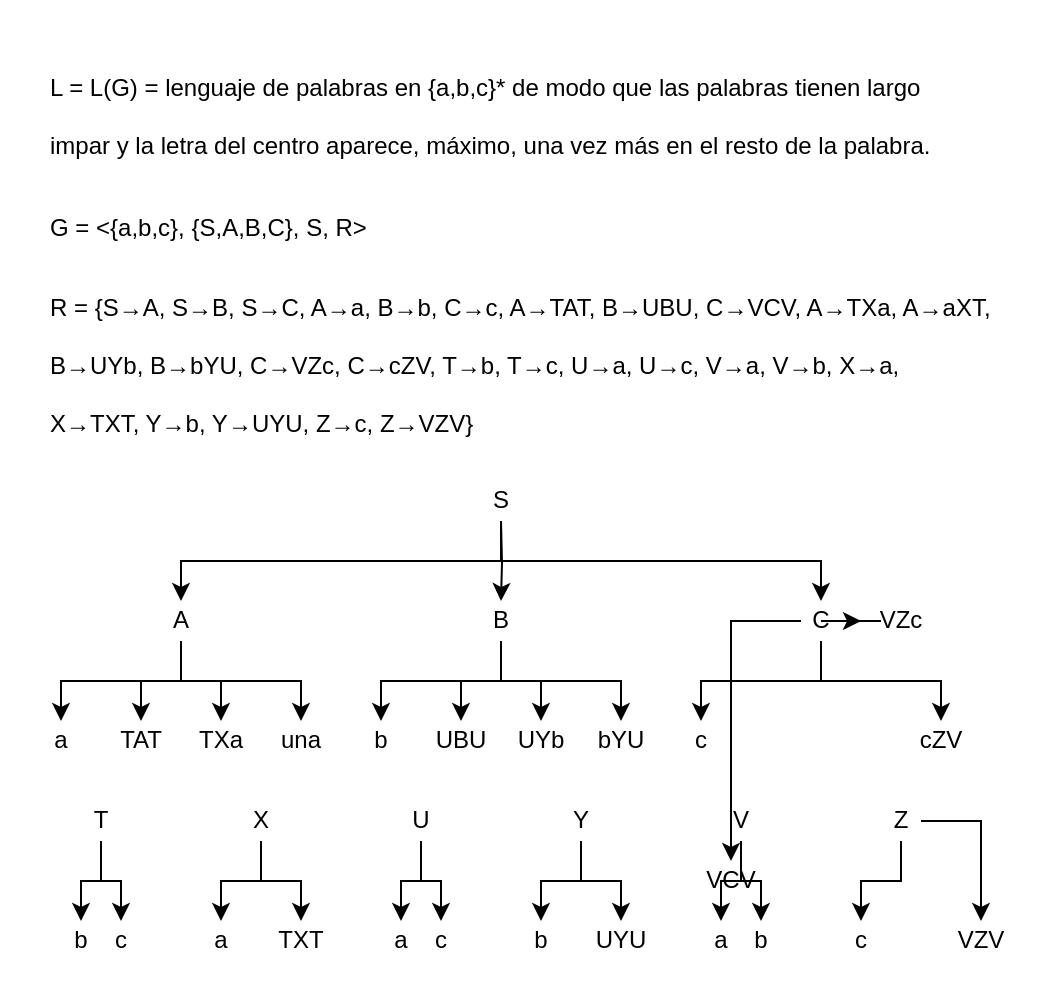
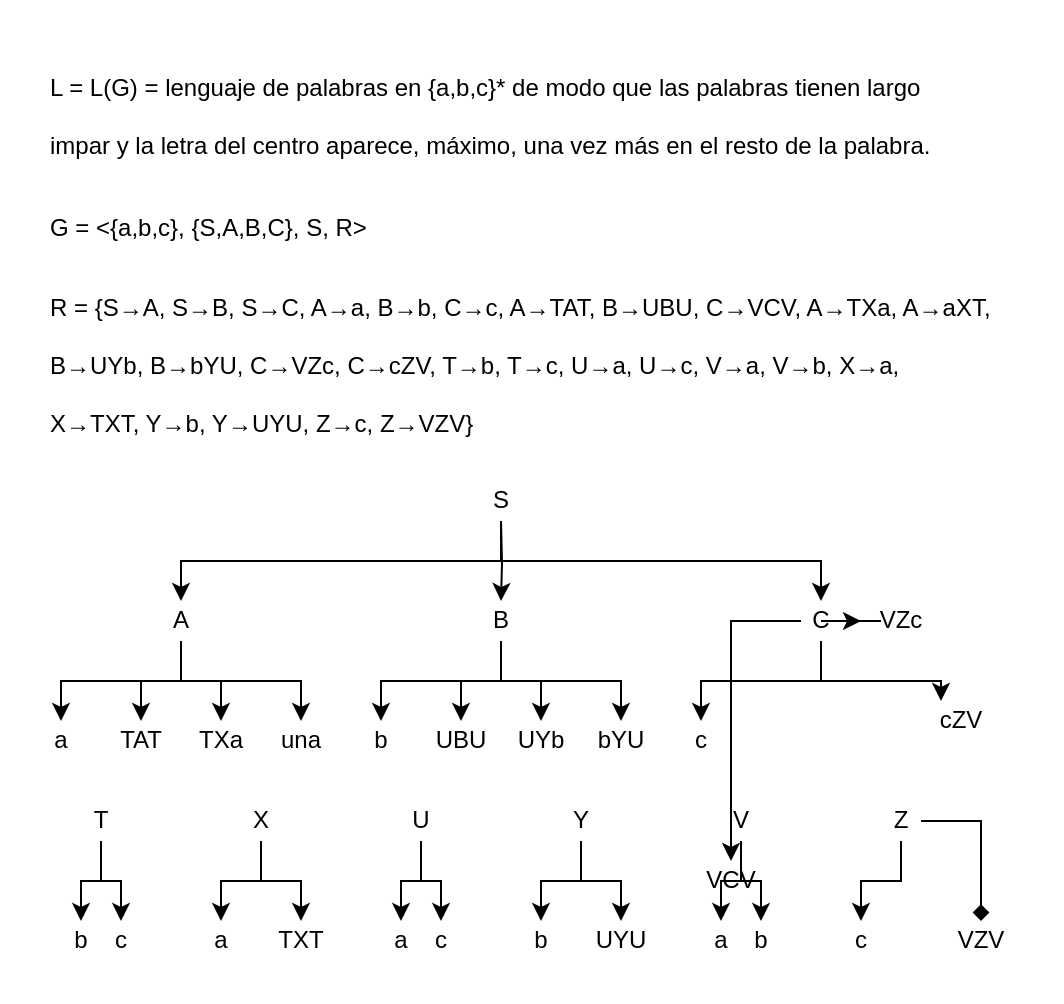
  <mxCell id="0" />
  <mxCell id="1" parent="0" />
  <mxCell id="2" value="&lt;h1&gt;&lt;span style=&quot;font-weight: normal ; font-size: 12px&quot;&gt;&lt;font style=&quot;font-size: 12px&quot;&gt;&lt;span&gt;&lt;span&gt;L = L(G) = lenguaje de palabras en {a,b,c}* de modo que las palabras tienen&amp;nbsp;&lt;/span&gt;&lt;/span&gt;&lt;/font&gt;largo&lt;br&gt;impar y la letra del centro aparece, máximo, una vez más en el resto de la palabra.&lt;/span&gt;&lt;/h1&gt;" style="text;html=1;strokeColor=none;fillColor=none;spacing=5;spacingTop=-20;whiteSpace=wrap;overflow=hidden;rounded=0;align=left;" parent="1" vertex="1"><mxGeometry x="20" y="20" width="480" height="70" as="geometry" /></mxCell>
  <mxCell id="3" value="&lt;h1&gt;&lt;font style=&quot;font-size: 12px ; font-weight: normal&quot;&gt;&lt;font&gt;&lt;span style=&quot;text-align: center&quot;&gt;G = &amp;lt;{a,b,c}, {S,A,B,C}, S, R&lt;/span&gt;&lt;/font&gt;&amp;gt;&lt;/font&gt;&lt;/h1&gt;" style="text;html=1;strokeColor=none;fillColor=none;spacing=5;spacingTop=-20;whiteSpace=wrap;overflow=hidden;rounded=0;" parent="1" vertex="1"><mxGeometry x="20" y="90" width="440" height="40" as="geometry" /></mxCell>
  <mxCell id="4" value="&lt;h1&gt;&lt;span style=&quot;font-weight: normal ; font-size: 12px&quot;&gt;&lt;font style=&quot;font-size: 12px&quot;&gt;&lt;font style=&quot;font-size: 12px&quot;&gt;&lt;font style=&quot;font-size: 12px&quot;&gt;&lt;font style=&quot;font-size: 12px&quot;&gt;&lt;font style=&quot;font-size: 12px&quot;&gt;&lt;font style=&quot;font-size: 12px&quot;&gt;&lt;font style=&quot;font-size: 12px&quot;&gt;&lt;font style=&quot;font-size: 12px&quot;&gt;&lt;span style=&quot;text-align: center&quot;&gt;R = {&lt;/span&gt;&lt;/font&gt;&lt;/font&gt;&lt;/font&gt;&lt;/font&gt;&lt;/font&gt;&lt;/font&gt;&lt;/font&gt;&lt;/font&gt;&lt;font style=&quot;font-size: 12px&quot;&gt;S→A, S→B,&amp;nbsp;&lt;/font&gt;&lt;font style=&quot;font-size: 12px&quot;&gt;S→C, A&lt;/font&gt;&lt;font style=&quot;font-size: 12px&quot;&gt;→a, B→b, C&lt;/font&gt;&lt;font style=&quot;font-size: 12px&quot;&gt;→c, A&lt;/font&gt;&lt;font style=&quot;font-size: 12px&quot;&gt;→TAT, B→UBU, C&lt;/font&gt;&lt;font style=&quot;font-size: 12px&quot;&gt;→VCV, A&lt;/font&gt;&lt;font style=&quot;font-size: 12px&quot;&gt;→TXa, A→aXT, B&lt;/font&gt;&lt;font style=&quot;font-size: 12px&quot;&gt;→UYb, B&lt;/font&gt;&lt;font style=&quot;font-size: 12px&quot;&gt;→bYU, C→VZc, C&lt;/font&gt;&lt;font style=&quot;font-size: 12px&quot;&gt;→cZV, T&lt;/font&gt;&lt;font style=&quot;font-size: 12px&quot;&gt;→b, T→c, U&lt;/font&gt;&lt;font style=&quot;font-size: 12px&quot;&gt;→a, U&lt;/font&gt;&lt;font style=&quot;font-size: 12px&quot;&gt;→c, V→a, V&lt;/font&gt;&lt;font style=&quot;font-size: 12px&quot;&gt;→b, X&lt;/font&gt;&lt;font style=&quot;font-size: 12px&quot;&gt;→a, X→TXT, Y&lt;/font&gt;&lt;font style=&quot;font-size: 12px&quot;&gt;→b, Y&lt;/font&gt;&lt;font style=&quot;font-size: 12px&quot;&gt;→UYU, Z→c, Z&lt;/font&gt;&lt;font style=&quot;font-size: 12px&quot;&gt;→VZV&lt;/font&gt;}&lt;/span&gt;&lt;/h1&gt;" style="text;html=1;strokeColor=none;fillColor=none;spacing=5;spacingTop=-20;whiteSpace=wrap;overflow=hidden;rounded=0;" parent="1" vertex="1"><mxGeometry x="20" y="130" width="480" height="90" as="geometry" /></mxCell>
  <mxCell id="5" style="edgeStyle=orthogonalEdgeStyle;rounded=0;orthogonalLoop=1;jettySize=auto;html=1;" edge="1" parent="1" target="13"><mxGeometry relative="1" as="geometry"><mxPoint x="250" y="260" as="sourcePoint" /><Array as="points"><mxPoint x="250" y="280" /><mxPoint x="90" y="280" /></Array></mxGeometry></mxCell>
  <mxCell id="6" style="edgeStyle=orthogonalEdgeStyle;rounded=0;orthogonalLoop=1;jettySize=auto;html=1;" edge="1" parent="1" target="18"><mxGeometry relative="1" as="geometry"><mxPoint x="250" y="260" as="sourcePoint" /></mxGeometry></mxCell>
  <mxCell id="7" style="edgeStyle=orthogonalEdgeStyle;rounded=0;orthogonalLoop=1;jettySize=auto;html=1;" edge="1" parent="1" target="23"><mxGeometry relative="1" as="geometry"><mxPoint x="250" y="260" as="sourcePoint" /><Array as="points"><mxPoint x="250" y="280" /><mxPoint x="410" y="280" /></Array></mxGeometry></mxCell>
  <mxCell id="8" value="S" style="text;html=1;align=center;verticalAlign=middle;resizable=0;points=[];autosize=1;" vertex="1" parent="1"><mxGeometry x="240" y="240" width="20" height="20" as="geometry" /></mxCell>
  <mxCell id="9" style="edgeStyle=orthogonalEdgeStyle;rounded=0;orthogonalLoop=1;jettySize=auto;html=1;" edge="1" parent="1" source="13" target="24"><mxGeometry relative="1" as="geometry" /></mxCell>
  <mxCell id="10" style="edgeStyle=orthogonalEdgeStyle;rounded=0;orthogonalLoop=1;jettySize=auto;html=1;" edge="1" parent="1" source="13" target="25"><mxGeometry relative="1" as="geometry"><Array as="points"><mxPoint x="90" y="340" /><mxPoint x="30" y="340" /></Array></mxGeometry></mxCell>
  <mxCell id="11" style="edgeStyle=orthogonalEdgeStyle;rounded=0;orthogonalLoop=1;jettySize=auto;html=1;" edge="1" parent="1" source="13" target="60"><mxGeometry relative="1" as="geometry" /></mxCell>
  <mxCell id="12" style="edgeStyle=orthogonalEdgeStyle;rounded=0;orthogonalLoop=1;jettySize=auto;html=1;" edge="1" parent="1" source="13" target="61"><mxGeometry relative="1" as="geometry"><Array as="points"><mxPoint x="90" y="340" /><mxPoint x="150" y="340" /></Array></mxGeometry></mxCell>
  <mxCell id="13" value="A" style="text;html=1;align=center;verticalAlign=middle;resizable=0;points=[];autosize=1;" vertex="1" parent="1"><mxGeometry x="80" y="300" width="20" height="20" as="geometry" /></mxCell>
  <mxCell id="14" style="edgeStyle=orthogonalEdgeStyle;rounded=0;orthogonalLoop=1;jettySize=auto;html=1;" edge="1" parent="1" source="18" target="27"><mxGeometry relative="1" as="geometry"><Array as="points"><mxPoint x="250" y="340" /><mxPoint x="190" y="340" /></Array></mxGeometry></mxCell>
  <mxCell id="15" style="edgeStyle=orthogonalEdgeStyle;rounded=0;orthogonalLoop=1;jettySize=auto;html=1;" edge="1" parent="1" source="18" target="26"><mxGeometry relative="1" as="geometry" /></mxCell>
  <mxCell id="16" style="edgeStyle=orthogonalEdgeStyle;rounded=0;orthogonalLoop=1;jettySize=auto;html=1;" edge="1" parent="1" source="18" target="62"><mxGeometry relative="1" as="geometry" /></mxCell>
  <mxCell id="17" style="edgeStyle=orthogonalEdgeStyle;rounded=0;orthogonalLoop=1;jettySize=auto;html=1;" edge="1" parent="1" source="18" target="63"><mxGeometry relative="1" as="geometry"><Array as="points"><mxPoint x="250" y="340" /><mxPoint x="310" y="340" /></Array></mxGeometry></mxCell>
  <mxCell id="18" value="B" style="text;html=1;align=center;verticalAlign=middle;resizable=0;points=[];autosize=1;" vertex="1" parent="1"><mxGeometry x="240" y="300" width="20" height="20" as="geometry" /></mxCell>
  <mxCell id="19" style="edgeStyle=orthogonalEdgeStyle;rounded=0;orthogonalLoop=1;jettySize=auto;html=1;" edge="1" parent="1" source="23" target="28"><mxGeometry relative="1" as="geometry"><Array as="points"><mxPoint x="410" y="340" /><mxPoint x="350" y="340" /></Array></mxGeometry></mxCell>
  <mxCell id="20" style="edgeStyle=orthogonalEdgeStyle;rounded=0;orthogonalLoop=1;jettySize=auto;html=1;" edge="1" parent="1" source="23" target="29"><mxGeometry relative="1" as="geometry" /></mxCell>
  <mxCell id="21" style="edgeStyle=orthogonalEdgeStyle;rounded=0;orthogonalLoop=1;jettySize=auto;html=1;" edge="1" parent="1" source="23" target="64"><mxGeometry relative="1" as="geometry" /></mxCell>
  <mxCell id="22" style="edgeStyle=orthogonalEdgeStyle;rounded=0;orthogonalLoop=1;jettySize=auto;html=1;" edge="1" parent="1" source="23" target="65"><mxGeometry relative="1" as="geometry"><Array as="points"><mxPoint x="410" y="340" /><mxPoint x="470" y="340" /></Array></mxGeometry></mxCell>
  <mxCell id="23" value="C" style="text;html=1;align=center;verticalAlign=middle;resizable=0;points=[];autosize=1;" vertex="1" parent="1"><mxGeometry x="400" y="300" width="20" height="20" as="geometry" /></mxCell>
  <mxCell id="24" value="TAT" style="text;html=1;align=center;verticalAlign=middle;resizable=0;points=[];autosize=1;" vertex="1" parent="1"><mxGeometry x="50" y="360" width="40" height="20" as="geometry" /></mxCell>
  <mxCell id="25" value="a" style="text;html=1;align=center;verticalAlign=middle;resizable=0;points=[];autosize=1;" vertex="1" parent="1"><mxGeometry x="20" y="360" width="20" height="20" as="geometry" /></mxCell>
  <mxCell id="26" value="UBU" style="text;html=1;align=center;verticalAlign=middle;resizable=0;points=[];autosize=1;" vertex="1" parent="1"><mxGeometry x="210" y="360" width="40" height="20" as="geometry" /></mxCell>
  <mxCell id="27" value="b" style="text;html=1;align=center;verticalAlign=middle;resizable=0;points=[];autosize=1;" vertex="1" parent="1"><mxGeometry x="180" y="360" width="20" height="20" as="geometry" /></mxCell>
  <mxCell id="28" value="c" style="text;html=1;align=center;verticalAlign=middle;resizable=0;points=[];autosize=1;" vertex="1" parent="1"><mxGeometry x="340" y="360" width="20" height="20" as="geometry" /></mxCell>
  <mxCell id="29" value="VCV" style="text;html=1;align=center;verticalAlign=middle;resizable=0;points=[];autosize=1;" vertex="1" parent="1"><mxGeometry x="345" y="430" width="40" height="20" as="geometry" /></mxCell>
  <mxCell id="30" style="edgeStyle=orthogonalEdgeStyle;rounded=0;orthogonalLoop=1;jettySize=auto;html=1;" edge="1" parent="1" source="32" target="33"><mxGeometry relative="1" as="geometry" /></mxCell>
  <mxCell id="31" style="edgeStyle=orthogonalEdgeStyle;rounded=0;orthogonalLoop=1;jettySize=auto;html=1;" edge="1" parent="1" source="32" target="34"><mxGeometry relative="1" as="geometry" /></mxCell>
  <mxCell id="32" value="X" style="text;html=1;align=center;verticalAlign=middle;resizable=0;points=[];autosize=1;" vertex="1" parent="1"><mxGeometry x="120" y="400" width="20" height="20" as="geometry" /></mxCell>
  <mxCell id="33" value="a" style="text;html=1;align=center;verticalAlign=middle;resizable=0;points=[];autosize=1;" vertex="1" parent="1"><mxGeometry x="100" y="460" width="20" height="20" as="geometry" /></mxCell>
  <mxCell id="34" value="TXT" style="text;html=1;align=center;verticalAlign=middle;resizable=0;points=[];autosize=1;" vertex="1" parent="1"><mxGeometry x="130" y="460" width="40" height="20" as="geometry" /></mxCell>
  <mxCell id="35" style="edgeStyle=orthogonalEdgeStyle;rounded=0;orthogonalLoop=1;jettySize=auto;html=1;" edge="1" parent="1" source="37" target="38"><mxGeometry relative="1" as="geometry" /></mxCell>
  <mxCell id="36" style="edgeStyle=orthogonalEdgeStyle;rounded=0;orthogonalLoop=1;jettySize=auto;html=1;" edge="1" parent="1" source="37" target="39"><mxGeometry relative="1" as="geometry" /></mxCell>
  <mxCell id="37" value="Y" style="text;html=1;align=center;verticalAlign=middle;resizable=0;points=[];autosize=1;" vertex="1" parent="1"><mxGeometry x="280" y="400" width="20" height="20" as="geometry" /></mxCell>
  <mxCell id="38" value="b" style="text;html=1;align=center;verticalAlign=middle;resizable=0;points=[];autosize=1;" vertex="1" parent="1"><mxGeometry x="260" y="460" width="20" height="20" as="geometry" /></mxCell>
  <mxCell id="39" value="UYU" style="text;html=1;align=center;verticalAlign=middle;resizable=0;points=[];autosize=1;" vertex="1" parent="1"><mxGeometry x="290" y="460" width="40" height="20" as="geometry" /></mxCell>
  <mxCell id="40" style="edgeStyle=orthogonalEdgeStyle;rounded=0;orthogonalLoop=1;jettySize=auto;html=1;" edge="1" parent="1" source="42" target="43"><mxGeometry relative="1" as="geometry" /></mxCell>
- <mxCell id="41" style="edgeStyle=orthogonalEdgeStyle;rounded=0;orthogonalLoop=1;jettySize=auto;html=1;" edge="1" parent="1" source="42" target="44"><mxGeometry relative="1" as="geometry" /></mxCell>
+ <mxCell id="41" style="edgeStyle=orthogonalEdgeStyle;rounded=0;orthogonalLoop=1;jettySize=auto;html=1;endArrow=diamond;" edge="1" parent="1" source="42" target="44"><mxGeometry relative="1" as="geometry" /></mxCell>
  <mxCell id="42" value="Z" style="text;html=1;align=center;verticalAlign=middle;resizable=0;points=[];autosize=1;" vertex="1" parent="1"><mxGeometry x="440" y="400" width="20" height="20" as="geometry" /></mxCell>
  <mxCell id="43" value="c" style="text;html=1;align=center;verticalAlign=middle;resizable=0;points=[];autosize=1;" vertex="1" parent="1"><mxGeometry x="420" y="460" width="20" height="20" as="geometry" /></mxCell>
  <mxCell id="44" value="VZV" style="text;html=1;align=center;verticalAlign=middle;resizable=0;points=[];autosize=1;" vertex="1" parent="1"><mxGeometry x="470" y="460" width="40" height="20" as="geometry" /></mxCell>
  <mxCell id="45" style="edgeStyle=orthogonalEdgeStyle;rounded=0;orthogonalLoop=1;jettySize=auto;html=1;" edge="1" parent="1" source="47" target="48"><mxGeometry relative="1" as="geometry" /></mxCell>
  <mxCell id="46" style="edgeStyle=orthogonalEdgeStyle;rounded=0;orthogonalLoop=1;jettySize=auto;html=1;" edge="1" parent="1" source="47" target="49"><mxGeometry relative="1" as="geometry" /></mxCell>
  <mxCell id="47" value="T" style="text;html=1;align=center;verticalAlign=middle;resizable=0;points=[];autosize=1;" vertex="1" parent="1"><mxGeometry x="40" y="400" width="20" height="20" as="geometry" /></mxCell>
  <mxCell id="48" value="b" style="text;html=1;align=center;verticalAlign=middle;resizable=0;points=[];autosize=1;" vertex="1" parent="1"><mxGeometry x="30" y="460" width="20" height="20" as="geometry" /></mxCell>
  <mxCell id="49" value="c" style="text;html=1;align=center;verticalAlign=middle;resizable=0;points=[];autosize=1;" vertex="1" parent="1"><mxGeometry x="50" y="460" width="20" height="20" as="geometry" /></mxCell>
  <mxCell id="50" style="edgeStyle=orthogonalEdgeStyle;rounded=0;orthogonalLoop=1;jettySize=auto;html=1;" edge="1" parent="1" source="52" target="53"><mxGeometry relative="1" as="geometry" /></mxCell>
  <mxCell id="51" style="edgeStyle=orthogonalEdgeStyle;rounded=0;orthogonalLoop=1;jettySize=auto;html=1;" edge="1" parent="1" source="52" target="54"><mxGeometry relative="1" as="geometry" /></mxCell>
  <mxCell id="52" value="U" style="text;html=1;align=center;verticalAlign=middle;resizable=0;points=[];autosize=1;" vertex="1" parent="1"><mxGeometry x="200" y="400" width="20" height="20" as="geometry" /></mxCell>
  <mxCell id="53" value="a" style="text;html=1;align=center;verticalAlign=middle;resizable=0;points=[];autosize=1;" vertex="1" parent="1"><mxGeometry x="190" y="460" width="20" height="20" as="geometry" /></mxCell>
  <mxCell id="54" value="c" style="text;html=1;align=center;verticalAlign=middle;resizable=0;points=[];autosize=1;" vertex="1" parent="1"><mxGeometry x="210" y="460" width="20" height="20" as="geometry" /></mxCell>
  <mxCell id="55" style="edgeStyle=orthogonalEdgeStyle;rounded=0;orthogonalLoop=1;jettySize=auto;html=1;" edge="1" parent="1" source="57" target="58"><mxGeometry relative="1" as="geometry" /></mxCell>
  <mxCell id="56" style="edgeStyle=orthogonalEdgeStyle;rounded=0;orthogonalLoop=1;jettySize=auto;html=1;" edge="1" parent="1" source="57" target="59"><mxGeometry relative="1" as="geometry" /></mxCell>
  <mxCell id="57" value="V" style="text;html=1;align=center;verticalAlign=middle;resizable=0;points=[];autosize=1;" vertex="1" parent="1"><mxGeometry x="360" y="400" width="20" height="20" as="geometry" /></mxCell>
  <mxCell id="58" value="a" style="text;html=1;align=center;verticalAlign=middle;resizable=0;points=[];autosize=1;" vertex="1" parent="1"><mxGeometry x="350" y="460" width="20" height="20" as="geometry" /></mxCell>
  <mxCell id="59" value="b" style="text;html=1;align=center;verticalAlign=middle;resizable=0;points=[];autosize=1;" vertex="1" parent="1"><mxGeometry x="370" y="460" width="20" height="20" as="geometry" /></mxCell>
  <mxCell id="60" value="TXa" style="text;html=1;align=center;verticalAlign=middle;resizable=0;points=[];autosize=1;" vertex="1" parent="1"><mxGeometry x="90" y="360" width="40" height="20" as="geometry" /></mxCell>
  <mxCell id="61" value="una" style="text;html=1;align=center;verticalAlign=middle;resizable=0;points=[];autosize=1;" vertex="1" parent="1"><mxGeometry x="130" y="360" width="40" height="20" as="geometry" /></mxCell>
  <mxCell id="62" value="UYb" style="text;html=1;align=center;verticalAlign=middle;resizable=0;points=[];autosize=1;" vertex="1" parent="1"><mxGeometry x="250" y="360" width="40" height="20" as="geometry" /></mxCell>
  <mxCell id="63" value="bYU" style="text;html=1;align=center;verticalAlign=middle;resizable=0;points=[];autosize=1;" vertex="1" parent="1"><mxGeometry x="290" y="360" width="40" height="20" as="geometry" /></mxCell>
  <mxCell id="64" value="VZc" style="text;html=1;align=center;verticalAlign=middle;resizable=0;points=[];autosize=1;" vertex="1" parent="1"><mxGeometry x="430" y="300" width="40" height="20" as="geometry" /></mxCell>
- <mxCell id="65" value="cZV" style="text;html=1;align=center;verticalAlign=middle;resizable=0;points=[];autosize=1;" vertex="1" parent="1"><mxGeometry x="450" y="360" width="40" height="20" as="geometry" /></mxCell>
+ <mxCell id="65" value="cZV" style="text;html=1;align=center;verticalAlign=middle;resizable=0;points=[];autosize=1;" vertex="1" parent="1"><mxGeometry x="460" y="350" width="40" height="20" as="geometry" /></mxCell>
